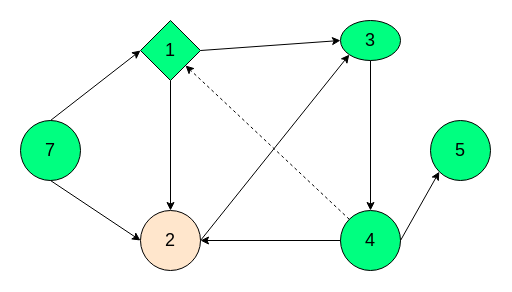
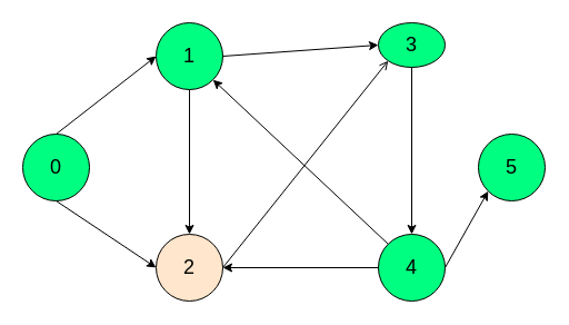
  <mxCell id="0" />
  <mxCell id="1" parent="0" />
- <mxCell id="2" value="&lt;font style=&quot;font-size: 18px&quot;&gt;7&lt;/font&gt;" style="ellipse;whiteSpace=wrap;html=1;aspect=fixed;fillColor=#00FF80;" vertex="1" parent="1"><mxGeometry x="20" y="120" width="60" height="60" as="geometry" /></mxCell>
+ <mxCell id="2" value="&lt;font style=&quot;font-size: 18px&quot;&gt;0&lt;/font&gt;" style="ellipse;whiteSpace=wrap;html=1;aspect=fixed;fillColor=#00FF80;" vertex="1" parent="1"><mxGeometry x="20" y="120" width="60" height="60" as="geometry" /></mxCell>
  <mxCell id="3" value="&lt;font style=&quot;font-size: 18px&quot;&gt;2&lt;/font&gt;" style="ellipse;whiteSpace=wrap;html=1;aspect=fixed;fillColor=#ffe6cc;" vertex="1" parent="1"><mxGeometry x="140" y="210" width="60" height="60" as="geometry" /></mxCell>
- <mxCell id="4" value="&lt;font style=&quot;font-size: 18px&quot;&gt;1&lt;/font&gt;" style="rhombus;whiteSpace=wrap;html=1;aspect=fixed;fillColor=#00FF80;" vertex="1" parent="1"><mxGeometry x="140" y="20" width="60" height="60" as="geometry" /></mxCell>
+ <mxCell id="4" value="&lt;font style=&quot;font-size: 18px&quot;&gt;1&lt;/font&gt;" style="ellipse;whiteSpace=wrap;html=1;aspect=fixed;fillColor=#00FF80;" vertex="1" parent="1"><mxGeometry x="140" y="20" width="60" height="60" as="geometry" /></mxCell>
  <mxCell id="5" value="&lt;font style=&quot;font-size: 18px&quot;&gt;3&lt;/font&gt;" style="ellipse;whiteSpace=wrap;html=1;aspect=fixed;fillColor=#00FF80;" vertex="1" parent="1"><mxGeometry x="340" y="20" width="60" height="40" as="geometry" /></mxCell>
  <mxCell id="6" value="" style="endArrow=classic;html=1;exitX=0.5;exitY=0;exitDx=0;exitDy=0;entryX=0;entryY=0.5;entryDx=0;entryDy=0;" edge="1" parent="1" source="2" target="4"><mxGeometry width="50" height="50" relative="1" as="geometry"><mxPoint x="70" y="130" as="sourcePoint" /><mxPoint x="50" y="140" as="targetPoint" /></mxGeometry></mxCell>
  <mxCell id="7" value="" style="endArrow=classic;html=1;exitX=1;exitY=0.5;exitDx=0;exitDy=0;entryX=0;entryY=0.5;entryDx=0;entryDy=0;" edge="1" parent="1" source="4" target="5"><mxGeometry width="50" height="50" relative="1" as="geometry"><mxPoint x="180" y="120" as="sourcePoint" /><mxPoint x="230" y="70" as="targetPoint" /></mxGeometry></mxCell>
  <mxCell id="8" value="" style="endArrow=classic;html=1;entryX=0;entryY=0.5;entryDx=0;entryDy=0;" edge="1" parent="1" target="3"><mxGeometry width="50" height="50" relative="1" as="geometry"><mxPoint x="50" y="180" as="sourcePoint" /><mxPoint x="100" y="130" as="targetPoint" /></mxGeometry></mxCell>
  <mxCell id="9" value="" style="endArrow=classic;html=1;exitX=0.5;exitY=1;exitDx=0;exitDy=0;entryX=0.5;entryY=0;entryDx=0;entryDy=0;" edge="1" parent="1" source="4" target="3"><mxGeometry width="50" height="50" relative="1" as="geometry"><mxPoint x="170" y="120" as="sourcePoint" /><mxPoint x="220" y="70" as="targetPoint" /></mxGeometry></mxCell>
- <mxCell id="10" value="" style="endArrow=classic;html=1;exitX=1;exitY=0.5;exitDx=0;exitDy=0;entryX=0;entryY=1;entryDx=0;entryDy=0;" edge="1" parent="1" source="3" target="5"><mxGeometry width="50" height="50" relative="1" as="geometry"><mxPoint x="290" y="200" as="sourcePoint" /><mxPoint x="340" y="150" as="targetPoint" /></mxGeometry></mxCell>
+ <mxCell id="10" value="" style="endArrow=open;html=1;exitX=1;exitY=0.5;exitDx=0;exitDy=0;entryX=0;entryY=1;entryDx=0;entryDy=0;" edge="1" parent="1" source="3" target="5"><mxGeometry width="50" height="50" relative="1" as="geometry"><mxPoint x="290" y="200" as="sourcePoint" /><mxPoint x="340" y="150" as="targetPoint" /></mxGeometry></mxCell>
  <mxCell id="11" value="&lt;font style=&quot;font-size: 18px&quot;&gt;4&lt;/font&gt;" style="ellipse;whiteSpace=wrap;html=1;aspect=fixed;fillColor=#00FF80;" vertex="1" parent="1"><mxGeometry x="340" y="210" width="60" height="60" as="geometry" /></mxCell>
  <mxCell id="12" value="&lt;font style=&quot;font-size: 18px&quot;&gt;5&lt;/font&gt;" style="ellipse;whiteSpace=wrap;html=1;aspect=fixed;fillColor=#00FF80;" vertex="1" parent="1"><mxGeometry x="430" y="120" width="60" height="60" as="geometry" /></mxCell>
- <mxCell id="13" value="" style="endArrow=classic;html=1;exitX=0;exitY=0;exitDx=0;exitDy=0;entryX=1;entryY=1;entryDx=0;entryDy=0;dashed=1;" edge="1" parent="1" source="11" target="4"><mxGeometry width="50" height="50" relative="1" as="geometry"><mxPoint x="290" y="200" as="sourcePoint" /><mxPoint x="340" y="150" as="targetPoint" /></mxGeometry></mxCell>
+ <mxCell id="13" value="" style="endArrow=classic;html=1;exitX=0;exitY=0;exitDx=0;exitDy=0;entryX=1;entryY=1;entryDx=0;entryDy=0;" edge="1" parent="1" source="11" target="4"><mxGeometry width="50" height="50" relative="1" as="geometry"><mxPoint x="290" y="200" as="sourcePoint" /><mxPoint x="340" y="150" as="targetPoint" /></mxGeometry></mxCell>
  <mxCell id="14" value="" style="endArrow=classic;html=1;exitX=0;exitY=0.5;exitDx=0;exitDy=0;" edge="1" parent="1" source="11" target="3"><mxGeometry width="50" height="50" relative="1" as="geometry"><mxPoint x="290" y="200" as="sourcePoint" /><mxPoint x="340" y="150" as="targetPoint" /></mxGeometry></mxCell>
  <mxCell id="15" value="" style="endArrow=classic;html=1;entryX=0;entryY=1;entryDx=0;entryDy=0;" edge="1" parent="1" target="12"><mxGeometry width="50" height="50" relative="1" as="geometry"><mxPoint x="400" y="240" as="sourcePoint" /><mxPoint x="450" y="190" as="targetPoint" /></mxGeometry></mxCell>
  <mxCell id="16" value="" style="endArrow=classic;html=1;exitX=0.5;exitY=1;exitDx=0;exitDy=0;entryX=0.5;entryY=0;entryDx=0;entryDy=0;" edge="1" parent="1" source="5" target="11"><mxGeometry width="50" height="50" relative="1" as="geometry"><mxPoint x="290" y="200" as="sourcePoint" /><mxPoint x="340" y="150" as="targetPoint" /></mxGeometry></mxCell>
